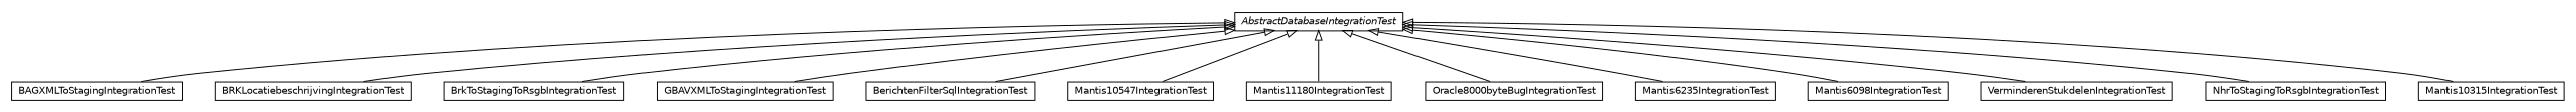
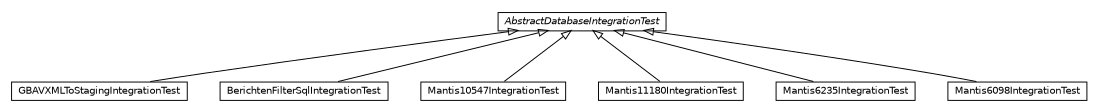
  digraph {
    nodesep=0.25
    ranksep=0.5
    node [fontcolor=black fontname=Helvetica fontsize=10.0 shape=plaintext]
    edge [arrowtail=empty dir=back fontname=Helvetica fontsize=10 headport=p labelfontname=Helvetica labelfontsize=10 tailport=p]
-   n1 [label=<<table title="nl.b3p.BAGXMLToStagingIntegrationTest" border="0" cellborder="1" cellspacing="0" cellpadding="2" port="p" href="./BAGXMLToStagingIntegrationTest.html"> 		<tr><td><table border="0" cellspacing="0" cellpadding="1"> <tr><td align="center" balign="center"> BAGXMLToStagingIntegrationTest </td></tr> 		</table></td></tr> 		</table>>]
-   n2 [label=<<table title="nl.b3p.BRKLocatiebeschrijvingIntegrationTest" border="0" cellborder="1" cellspacing="0" cellpadding="2" port="p" href="./BRKLocatiebeschrijvingIntegrationTest.html"> 		<tr><td><table border="0" cellspacing="0" cellpadding="1"> <tr><td align="center" balign="center"> BRKLocatiebeschrijvingIntegrationTest </td></tr> 		</table></td></tr> 		</table>>]
-   n3 [label=<<table title="nl.b3p.BrkToStagingToRsgbIntegrationTest" border="0" cellborder="1" cellspacing="0" cellpadding="2" port="p" href="./BrkToStagingToRsgbIntegrationTest.html"> 		<tr><td><table border="0" cellspacing="0" cellpadding="1"> <tr><td align="center" balign="center"> BrkToStagingToRsgbIntegrationTest </td></tr> 		</table></td></tr> 		</table>>]
    n4 [label=<<table title="nl.b3p.GBAVXMLToStagingIntegrationTest" border="0" cellborder="1" cellspacing="0" cellpadding="2" port="p" href="./GBAVXMLToStagingIntegrationTest.html"> 		<tr><td><table border="0" cellspacing="0" cellpadding="1"> <tr><td align="center" balign="center"> GBAVXMLToStagingIntegrationTest </td></tr> 		</table></td></tr> 		</table>>]
    n5 [label=<<table title="nl.b3p.BerichtenFilterSqlIntegrationTest" border="0" cellborder="1" cellspacing="0" cellpadding="2" port="p" href="./BerichtenFilterSqlIntegrationTest.html"> 		<tr><td><table border="0" cellspacing="0" cellpadding="1"> <tr><td align="center" balign="center"> BerichtenFilterSqlIntegrationTest </td></tr> 		</table></td></tr> 		</table>>]
    n6 [label=<<table title="nl.b3p.Mantis10547IntegrationTest" border="0" cellborder="1" cellspacing="0" cellpadding="2" port="p" href="./Mantis10547IntegrationTest.html"> 		<tr><td><table border="0" cellspacing="0" cellpadding="1"> <tr><td align="center" balign="center"> Mantis10547IntegrationTest </td></tr> 		</table></td></tr> 		</table>>]
    n7 [label=<<table title="nl.b3p.Mantis11180IntegrationTest" border="0" cellborder="1" cellspacing="0" cellpadding="2" port="p" href="./Mantis11180IntegrationTest.html"> 		<tr><td><table border="0" cellspacing="0" cellpadding="1"> <tr><td align="center" balign="center"> Mantis11180IntegrationTest </td></tr> 		</table></td></tr> 		</table>>]
-   n8 [label=<<table title="nl.b3p.Oracle8000byteBugIntegrationTest" border="0" cellborder="1" cellspacing="0" cellpadding="2" port="p" href="./Oracle8000byteBugIntegrationTest.html"> 		<tr><td><table border="0" cellspacing="0" cellpadding="1"> <tr><td align="center" balign="center"> Oracle8000byteBugIntegrationTest </td></tr> 		</table></td></tr> 		</table>>]
    n9 [label=<<table title="nl.b3p.Mantis6235IntegrationTest" border="0" cellborder="1" cellspacing="0" cellpadding="2" port="p" href="./Mantis6235IntegrationTest.html"> 		<tr><td><table border="0" cellspacing="0" cellpadding="1"> <tr><td align="center" balign="center"> Mantis6235IntegrationTest </td></tr> 		</table></td></tr> 		</table>>]
    n10 [label=<<table title="nl.b3p.Mantis6098IntegrationTest" border="0" cellborder="1" cellspacing="0" cellpadding="2" port="p" href="./Mantis6098IntegrationTest.html"> 		<tr><td><table border="0" cellspacing="0" cellpadding="1"> <tr><td align="center" balign="center"> Mantis6098IntegrationTest </td></tr> 		</table></td></tr> 		</table>>]
-   n11 [label=<<table title="nl.b3p.VerminderenStukdelenIntegrationTest" border="0" cellborder="1" cellspacing="0" cellpadding="2" port="p" href="./VerminderenStukdelenIntegrationTest.html"> 		<tr><td><table border="0" cellspacing="0" cellpadding="1"> <tr><td align="center" balign="center"> VerminderenStukdelenIntegrationTest </td></tr> 		</table></td></tr> 		</table>>]
-   n12 [label=<<table title="nl.b3p.NhrToStagingToRsgbIntegrationTest" border="0" cellborder="1" cellspacing="0" cellpadding="2" port="p" href="./NhrToStagingToRsgbIntegrationTest.html"> 		<tr><td><table border="0" cellspacing="0" cellpadding="1"> <tr><td align="center" balign="center"> NhrToStagingToRsgbIntegrationTest </td></tr> 		</table></td></tr> 		</table>>]
-   n13 [label=<<table title="nl.b3p.Mantis10315IntegrationTest" border="0" cellborder="1" cellspacing="0" cellpadding="2" port="p" href="./Mantis10315IntegrationTest.html"> 		<tr><td><table border="0" cellspacing="0" cellpadding="1"> <tr><td align="center" balign="center"> Mantis10315IntegrationTest </td></tr> 		</table></td></tr> 		</table>>]
    n14 [label=<<table title="nl.b3p.AbstractDatabaseIntegrationTest" border="0" cellborder="1" cellspacing="0" cellpadding="2" port="p" href="./AbstractDatabaseIntegrationTest.html"> 		<tr><td><table border="0" cellspacing="0" cellpadding="1"> <tr><td align="center" balign="center"><font face="Helvetica-Oblique"> AbstractDatabaseIntegrationTest </font></td></tr> 		</table></td></tr> 		</table>>]
-   n14 -> n1
-   n14 -> n2
-   n14 -> n3
    n14 -> n4
    n14 -> n5
    n14 -> n6
    n14 -> n7
-   n14 -> n8
    n14 -> n9
    n14 -> n10
-   n14 -> n11
-   n14 -> n12
-   n14 -> n13
  }
